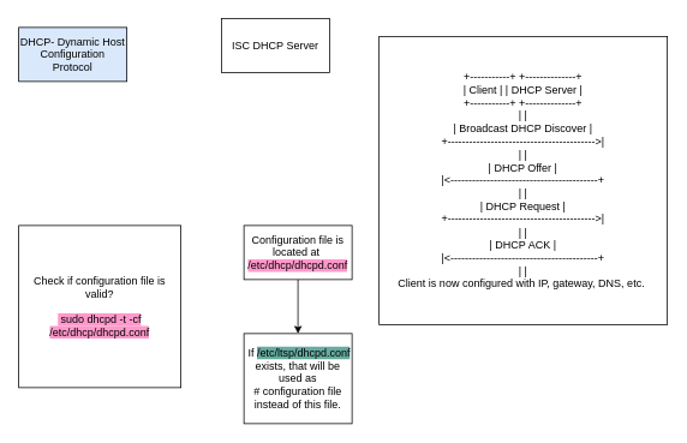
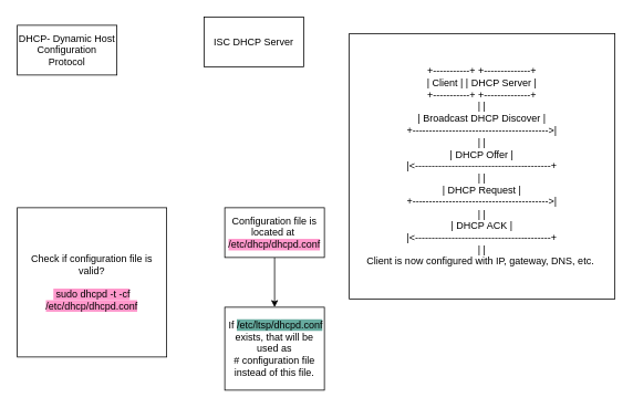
  <mxCell id="0" />
  <mxCell id="1" parent="0" />
  <mxCell id="2" value="ISC DHCP Server" style="rounded=0;whiteSpace=wrap;html=1;" vertex="1" parent="1"><mxGeometry x="245" y="20" width="120" height="60" as="geometry" /></mxCell>
  <mxCell id="3" value="" style="edgeStyle=orthogonalEdgeStyle;rounded=0;orthogonalLoop=1;jettySize=auto;html=1;" edge="1" parent="1" source="4" target="5"><mxGeometry relative="1" as="geometry" /></mxCell>
  <mxCell id="4" value="Configuration file is located at&amp;nbsp;&lt;div&gt;&lt;span style=&quot;background-color: rgb(255, 153, 204);&quot;&gt;/etc/dhcp/dhcpd.conf&lt;/span&gt;&lt;br&gt;&lt;/div&gt;" style="rounded=0;whiteSpace=wrap;html=1;" vertex="1" parent="1"><mxGeometry x="270" y="250" width="120" height="60" as="geometry" /></mxCell>
  <mxCell id="5" value="&lt;div&gt;&amp;nbsp;If &lt;span style=&quot;background-color: rgb(103, 171, 159);&quot;&gt;/etc/ltsp/dhcpd.conf&lt;/span&gt; exists, that will be used as&lt;/div&gt;&lt;div&gt;# configuration file instead of this file.&lt;/div&gt;" style="rounded=0;whiteSpace=wrap;html=1;" vertex="1" parent="1"><mxGeometry x="270" y="370" width="120" height="100" as="geometry" /></mxCell>
- <mxCell id="6" value="DHCP- Dynamic Host&lt;div&gt;Configuration Protocol&lt;/div&gt;" style="rounded=0;whiteSpace=wrap;html=1;fillColor=#dae8fc;" vertex="1" parent="1"><mxGeometry x="20" y="30" width="120" height="60" as="geometry" /></mxCell>
+ <mxCell id="6" value="DHCP- Dynamic Host&lt;div&gt;Configuration Protocol&lt;/div&gt;" style="rounded=0;whiteSpace=wrap;html=1;" vertex="1" parent="1"><mxGeometry x="20" y="30" width="120" height="60" as="geometry" /></mxCell>
  <mxCell id="7" value="+-----------+                             +--------------+&lt;br/&gt;|   Client  |                             |  DHCP Server |&lt;br/&gt;+-----------+                             +--------------+&lt;br/&gt;      |                                          |&lt;br/&gt;      | Broadcast DHCP Discover                  |&lt;br/&gt;      +-----------------------------------------&amp;gt;|&lt;br/&gt;      |                                          |&lt;br/&gt;      | DHCP Offer                               |&lt;br/&gt;      |&amp;lt;-----------------------------------------+&lt;br/&gt;      |                                          |&lt;br/&gt;      | DHCP Request                             |&lt;br/&gt;      +-----------------------------------------&amp;gt;|&lt;br/&gt;      |                                          |&lt;br/&gt;      | DHCP ACK                                 |&lt;br/&gt;      |&amp;lt;-----------------------------------------+&lt;br/&gt;      |                                          |&lt;br/&gt;Client is now configured with IP, gateway, DNS, etc.&amp;nbsp;" style="whiteSpace=wrap;html=1;aspect=fixed;" vertex="1" parent="1"><mxGeometry x="420" y="40" width="320" height="320" as="geometry" /></mxCell>
  <mxCell id="8" value="Check if configuration file is valid?&lt;br&gt;&lt;br&gt;&lt;span style=&quot;background-color: rgb(255, 153, 204);&quot;&gt;&amp;nbsp;sudo dhcpd -t -cf /etc/dhcp/dhcpd.conf&lt;/span&gt;" style="whiteSpace=wrap;html=1;aspect=fixed;" vertex="1" parent="1"><mxGeometry x="20" y="250" width="180" height="180" as="geometry" /></mxCell>
